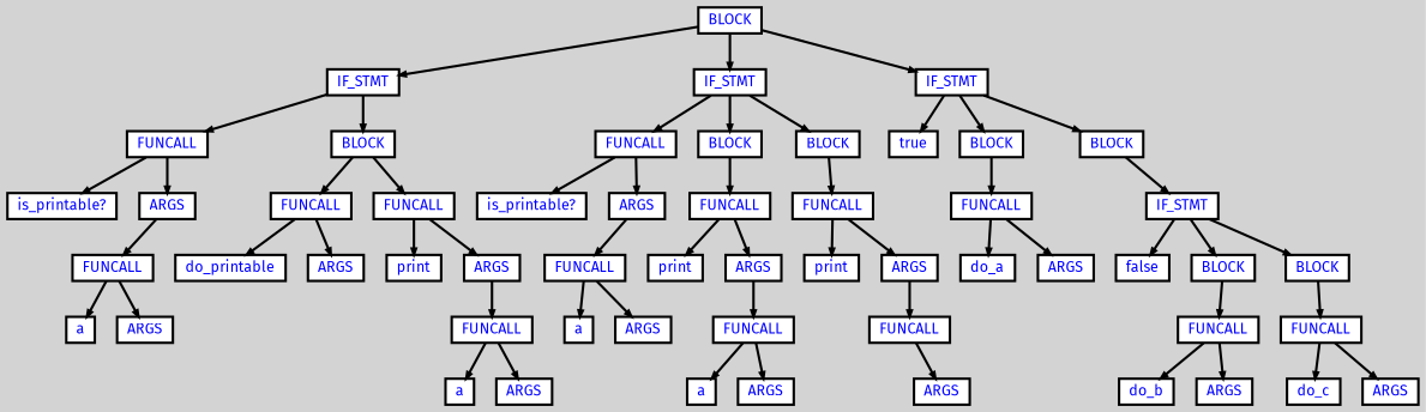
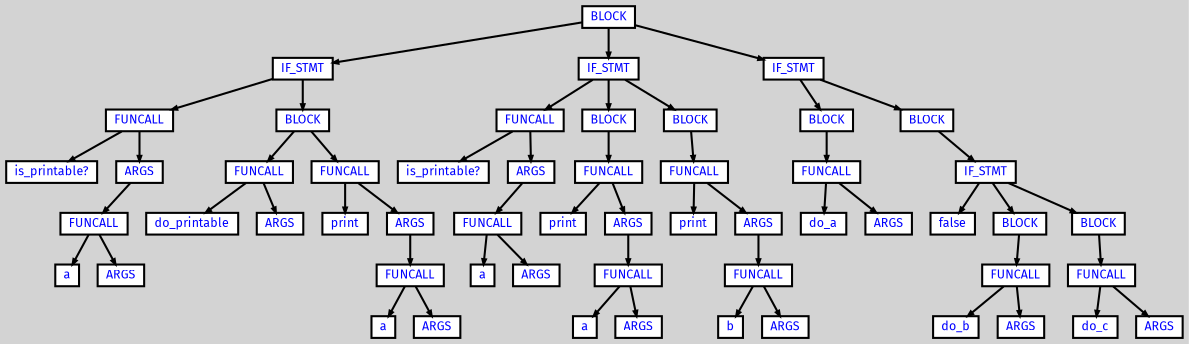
  digraph {
    bgcolor=lightgrey
    fontname="Fira Sans"
    ordering=out
    ranksep=.4
    node [color=black fillcolor=white fixedsize=false fontcolor=blue fontname="Fira Sans" fontsize=12 shape=box style="filled, solid, bold"]
    edge [arrowsize=.5 color=black fontname="Fira Sans" style=bold]
    n1 [height=.25 label=BLOCK width=.25]
    n2 [height=.25 label=IF_STMT width=.25]
    n3 [height=.25 label=IF_STMT width=.25]
    n4 [height=.25 label=IF_STMT width=.25]
    n5 [height=.25 label=FUNCALL width=.25]
    n6 [height=.25 label=BLOCK width=.25]
    n7 [height=.25 label=FUNCALL width=.25]
    n8 [height=.25 label=BLOCK width=.25]
    n9 [height=.25 label=BLOCK width=.25]
-   n10 [height=.25 label=true width=.25]
    n11 [height=.25 label=BLOCK width=.25]
    n12 [height=.25 label=BLOCK width=.25]
    n13 [height=.25 label="is_printable?" width=.25]
    n14 [height=.25 label=ARGS width=.25]
    n15 [height=.25 label=FUNCALL width=.25]
    n16 [height=.25 label=FUNCALL width=.25]
    n17 [height=.25 label=FUNCALL width=.25]
    n18 [height=.25 label=a width=.25]
    n19 [height=.25 label=ARGS width=.25]
    n20 [height=.25 label=do_printable width=.25]
    n21 [height=.25 label=ARGS width=.25]
    n22 [height=.25 label=print width=.25]
    n23 [height=.25 label=ARGS width=.25]
    n24 [height=.25 label=FUNCALL width=.25]
    n25 [height=.25 label=a width=.25]
    n26 [height=.25 label=ARGS width=.25]
    n27 [height=.25 label="is_printable?" width=.25]
    n28 [height=.25 label=ARGS width=.25]
    n29 [height=.25 label=FUNCALL width=.25]
    n30 [height=.25 label=FUNCALL width=.25]
    n31 [height=.25 label=FUNCALL width=.25]
    n32 [height=.25 label=a width=.25]
    n33 [height=.25 label=ARGS width=.25]
    n34 [height=.25 label=print width=.25]
    n35 [height=.25 label=ARGS width=.25]
    n36 [height=.25 label=FUNCALL width=.25]
    n37 [height=.25 label=a width=.25]
    n38 [height=.25 label=ARGS width=.25]
    n39 [height=.25 label=print width=.25]
    n40 [height=.25 label=ARGS width=.25]
    n41 [height=.25 label=FUNCALL width=.25]
+   n42 [height=.25 label=b width=.25]
    n43 [height=.25 label=ARGS width=.25]
    n44 [height=.25 label=FUNCALL width=.25]
    n45 [height=.25 label=IF_STMT width=.25]
    n46 [height=.25 label=do_a width=.25]
    n47 [height=.25 label=ARGS width=.25]
    n48 [height=.25 label=false width=.25]
    n49 [height=.25 label=BLOCK width=.25]
    n50 [height=.25 label=BLOCK width=.25]
    n51 [height=.25 label=FUNCALL width=.25]
    n52 [height=.25 label=FUNCALL width=.25]
    n53 [height=.25 label=do_b width=.25]
    n54 [height=.25 label=ARGS width=.25]
    n55 [height=.25 label=do_c width=.25]
    n56 [height=.25 label=ARGS width=.25]
    n1 -> n2
    n1 -> n3
    n1 -> n4
    n2 -> n5
    n2 -> n6
    n3 -> n7
    n3 -> n8
    n3 -> n9
-   n4 -> n10
    n4 -> n11
    n4 -> n12
    n5 -> n13
    n5 -> n14
    n6 -> n15
    n6 -> n16
    n7 -> n27
    n7 -> n28
    n8 -> n29
    n9 -> n30
    n11 -> n44
    n12 -> n45
    n14 -> n17
    n15 -> n20
    n15 -> n21
    n16 -> n22
    n16 -> n23
    n17 -> n18
    n17 -> n19
    n23 -> n24
    n24 -> n25
    n24 -> n26
    n28 -> n31
    n29 -> n34
    n29 -> n35
    n30 -> n39
    n30 -> n40
    n31 -> n32
    n31 -> n33
    n35 -> n36
    n36 -> n37
    n36 -> n38
    n40 -> n41
+   n41 -> n42
    n41 -> n43
    n44 -> n46
    n44 -> n47
    n45 -> n48
    n45 -> n49
    n45 -> n50
    n49 -> n51
    n50 -> n52
    n51 -> n53
    n51 -> n54
    n52 -> n55
    n52 -> n56
  }
